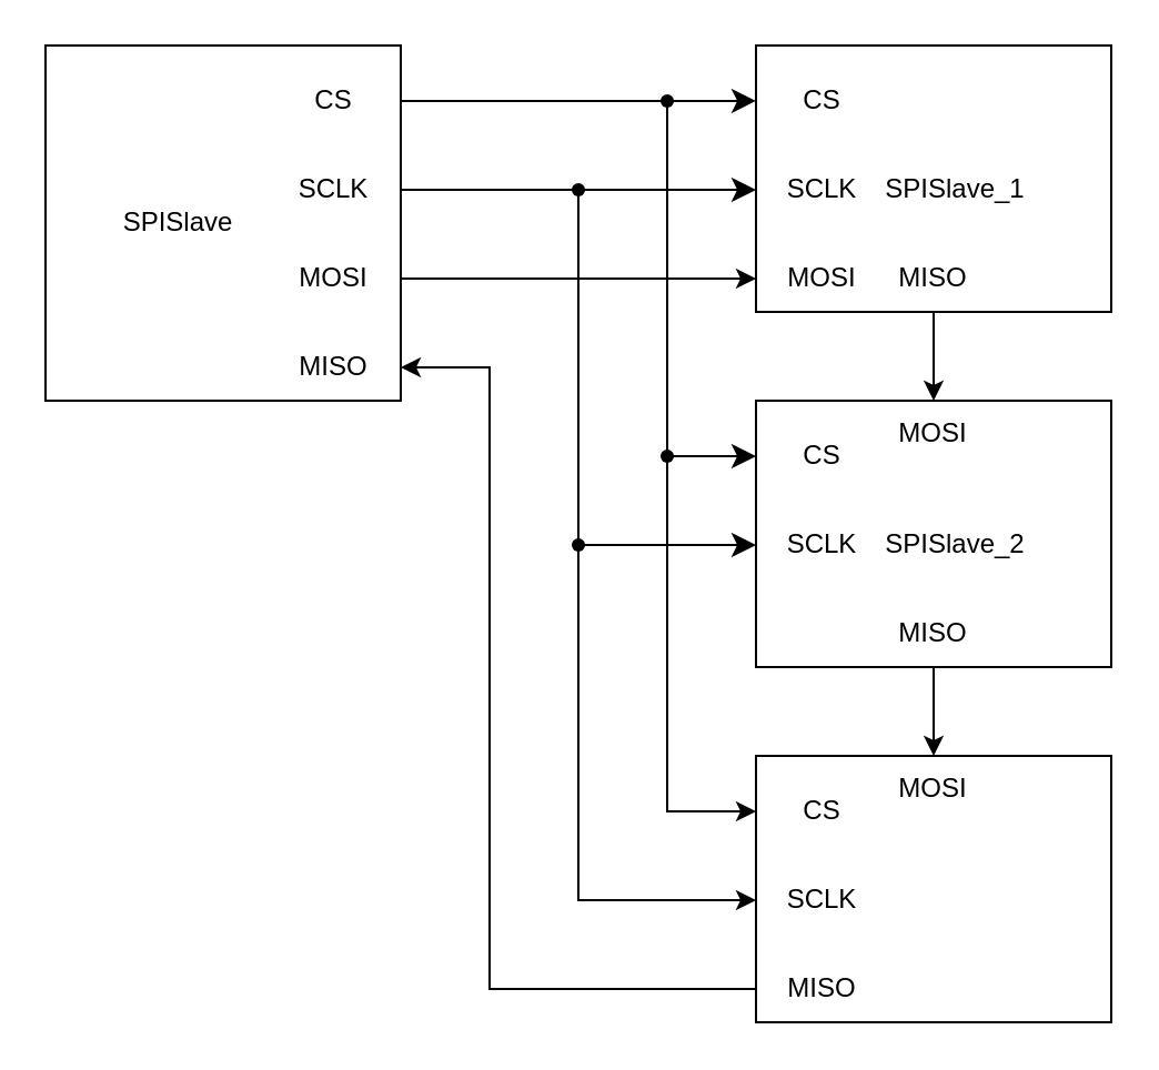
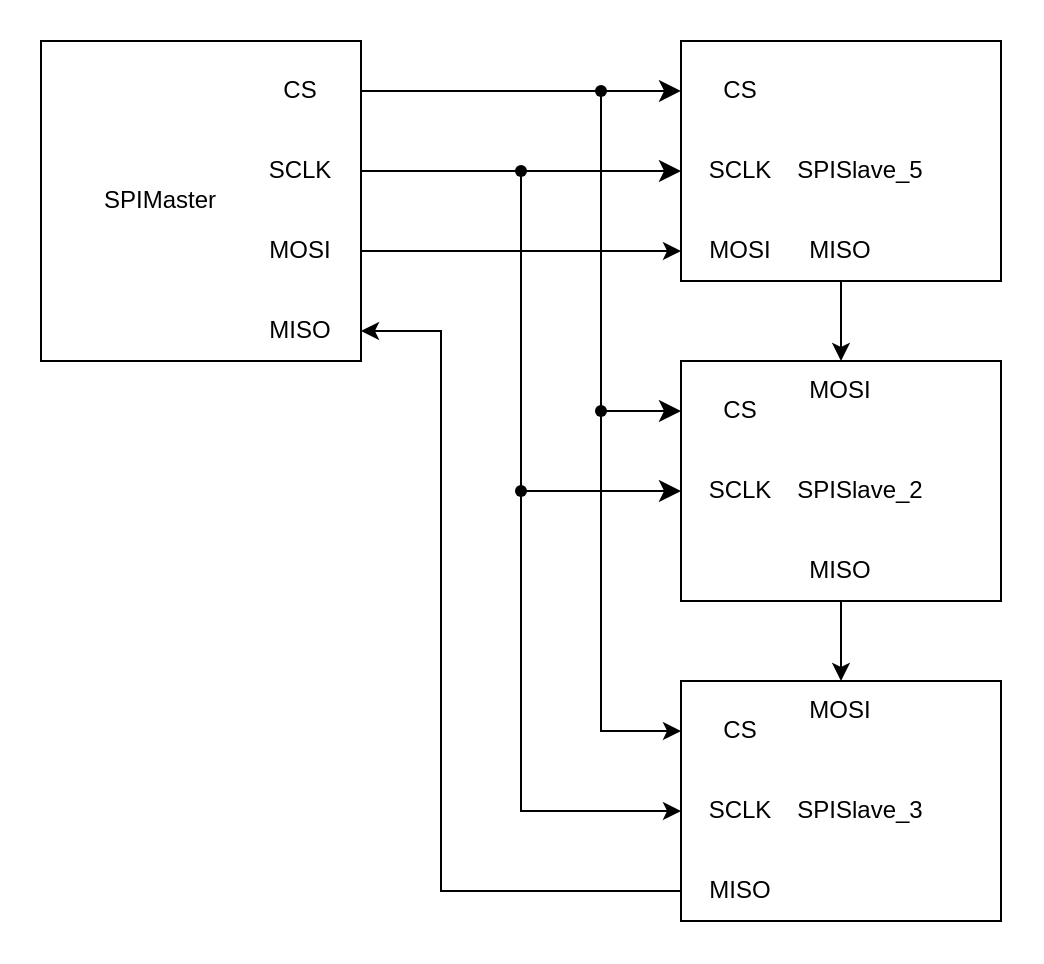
  <mxCell id="0" />
  <mxCell id="1" parent="0" />
  <mxCell id="2" value="" style="rounded=0;whiteSpace=wrap;html=1;" vertex="1" parent="1"><mxGeometry x="20" y="20" width="160" height="160" as="geometry" /></mxCell>
  <mxCell id="3" value="" style="rounded=0;whiteSpace=wrap;html=1;" vertex="1" parent="1"><mxGeometry x="340" y="20" width="160" height="120" as="geometry" /></mxCell>
  <mxCell id="4" value="MISO" style="text;html=1;strokeColor=none;fillColor=none;align=center;verticalAlign=middle;whiteSpace=wrap;rounded=0;" vertex="1" parent="1"><mxGeometry x="120" y="150" width="60" height="30" as="geometry" /></mxCell>
  <mxCell id="5" style="edgeStyle=orthogonalEdgeStyle;rounded=0;orthogonalLoop=1;jettySize=auto;html=1;exitX=1;exitY=0.5;exitDx=0;exitDy=0;" edge="1" parent="1" source="6" target="14"><mxGeometry relative="1" as="geometry" /></mxCell>
  <mxCell id="6" value="MOSI" style="text;html=1;strokeColor=none;fillColor=none;align=center;verticalAlign=middle;whiteSpace=wrap;rounded=0;" vertex="1" parent="1"><mxGeometry x="120" y="110" width="60" height="30" as="geometry" /></mxCell>
  <mxCell id="7" style="edgeStyle=orthogonalEdgeStyle;rounded=0;orthogonalLoop=1;jettySize=auto;html=1;exitX=1;exitY=0.5;exitDx=0;exitDy=0;entryX=0;entryY=0.5;entryDx=0;entryDy=0;" edge="1" parent="1" source="8" target="28"><mxGeometry relative="1" as="geometry"><Array as="points"><mxPoint x="260" y="85" /><mxPoint x="260" y="405" /></Array></mxGeometry></mxCell>
  <mxCell id="8" value="SCLK" style="text;html=1;strokeColor=none;fillColor=none;align=center;verticalAlign=middle;whiteSpace=wrap;rounded=0;" vertex="1" parent="1"><mxGeometry x="120" y="70" width="60" height="30" as="geometry" /></mxCell>
  <mxCell id="9" style="edgeStyle=orthogonalEdgeStyle;rounded=0;orthogonalLoop=1;jettySize=auto;html=1;exitDx=0;exitDy=0;entryX=0;entryY=0.5;entryDx=0;entryDy=0;exitX=1;exitY=0.5;" edge="1" parent="1" source="10" target="29"><mxGeometry relative="1" as="geometry"><mxPoint x="230" y="230" as="sourcePoint" /><Array as="points"><mxPoint x="300" y="45" /><mxPoint x="300" y="365" /></Array></mxGeometry></mxCell>
  <mxCell id="10" value="CS" style="text;html=1;strokeColor=none;fillColor=none;align=center;verticalAlign=middle;whiteSpace=wrap;rounded=0;" vertex="1" parent="1"><mxGeometry x="120" y="30" width="60" height="30" as="geometry" /></mxCell>
- <mxCell id="11" value="SPISlave" style="text;html=1;strokeColor=none;fillColor=none;align=center;verticalAlign=middle;whiteSpace=wrap;rounded=0;" vertex="1" parent="1"><mxGeometry x="50" y="85" width="60" height="30" as="geometry" /></mxCell>
+ <mxCell id="11" value="SPIMaster" style="text;html=1;strokeColor=none;fillColor=none;align=center;verticalAlign=middle;whiteSpace=wrap;rounded=0;" vertex="1" parent="1"><mxGeometry x="50" y="85" width="60" height="30" as="geometry" /></mxCell>
  <mxCell id="12" style="edgeStyle=orthogonalEdgeStyle;rounded=0;orthogonalLoop=1;jettySize=auto;html=1;exitX=0.5;exitY=1;exitDx=0;exitDy=0;" edge="1" parent="1" source="13" target="20"><mxGeometry relative="1" as="geometry" /></mxCell>
  <mxCell id="13" value="MISO" style="text;html=1;strokeColor=none;fillColor=none;align=center;verticalAlign=middle;whiteSpace=wrap;rounded=0;" vertex="1" parent="1"><mxGeometry x="390" y="110" width="60" height="30" as="geometry" /></mxCell>
  <mxCell id="14" value="MOSI" style="text;html=1;strokeColor=none;fillColor=none;align=center;verticalAlign=middle;whiteSpace=wrap;rounded=0;" vertex="1" parent="1"><mxGeometry x="340" y="110" width="60" height="30" as="geometry" /></mxCell>
  <mxCell id="15" value="SCLK" style="text;html=1;strokeColor=none;fillColor=none;align=center;verticalAlign=middle;whiteSpace=wrap;rounded=0;" vertex="1" parent="1"><mxGeometry x="340" y="70" width="60" height="30" as="geometry" /></mxCell>
  <mxCell id="16" value="CS" style="text;html=1;strokeColor=none;fillColor=none;align=center;verticalAlign=middle;whiteSpace=wrap;rounded=0;" vertex="1" parent="1"><mxGeometry x="340" y="30" width="60" height="30" as="geometry" /></mxCell>
- <mxCell id="17" value="SPISlave_1" style="text;html=1;strokeColor=none;fillColor=none;align=center;verticalAlign=middle;whiteSpace=wrap;rounded=0;" vertex="1" parent="1"><mxGeometry x="400" y="70" width="60" height="30" as="geometry" /></mxCell>
+ <mxCell id="17" value="SPISlave_5" style="text;html=1;strokeColor=none;fillColor=none;align=center;verticalAlign=middle;whiteSpace=wrap;rounded=0;" vertex="1" parent="1"><mxGeometry x="400" y="70" width="60" height="30" as="geometry" /></mxCell>
  <mxCell id="18" value="" style="rounded=0;whiteSpace=wrap;html=1;" vertex="1" parent="1"><mxGeometry x="340" y="180" width="160" height="120" as="geometry" /></mxCell>
  <mxCell id="19" value="MISO" style="text;html=1;strokeColor=none;fillColor=none;align=center;verticalAlign=middle;whiteSpace=wrap;rounded=0;" vertex="1" parent="1"><mxGeometry x="390" y="270" width="60" height="30" as="geometry" /></mxCell>
  <mxCell id="20" value="MOSI" style="text;html=1;strokeColor=none;fillColor=none;align=center;verticalAlign=middle;whiteSpace=wrap;rounded=0;" vertex="1" parent="1"><mxGeometry x="390" y="180" width="60" height="30" as="geometry" /></mxCell>
  <mxCell id="21" value="SCLK" style="text;html=1;strokeColor=none;fillColor=none;align=center;verticalAlign=middle;whiteSpace=wrap;rounded=0;" vertex="1" parent="1"><mxGeometry x="340" y="230" width="60" height="30" as="geometry" /></mxCell>
  <mxCell id="22" value="CS" style="text;html=1;strokeColor=none;fillColor=none;align=center;verticalAlign=middle;whiteSpace=wrap;rounded=0;" vertex="1" parent="1"><mxGeometry x="340" y="190" width="60" height="30" as="geometry" /></mxCell>
  <mxCell id="23" value="SPISlave_2" style="text;html=1;strokeColor=none;fillColor=none;align=center;verticalAlign=middle;whiteSpace=wrap;rounded=0;" vertex="1" parent="1"><mxGeometry x="400" y="230" width="60" height="30" as="geometry" /></mxCell>
  <mxCell id="24" value="" style="rounded=0;whiteSpace=wrap;html=1;" vertex="1" parent="1"><mxGeometry x="340" y="340" width="160" height="120" as="geometry" /></mxCell>
  <mxCell id="25" style="edgeStyle=orthogonalEdgeStyle;rounded=0;orthogonalLoop=1;jettySize=auto;html=1;exitX=0;exitY=0.5;exitDx=0;exitDy=0;entryX=1;entryY=0.5;entryDx=0;entryDy=0;" edge="1" parent="1" source="26" target="4"><mxGeometry relative="1" as="geometry"><Array as="points"><mxPoint x="220" y="445" /><mxPoint x="220" y="165" /></Array></mxGeometry></mxCell>
  <mxCell id="26" value="MISO" style="text;html=1;strokeColor=none;fillColor=none;align=center;verticalAlign=middle;whiteSpace=wrap;rounded=0;" vertex="1" parent="1"><mxGeometry x="340" y="430" width="60" height="30" as="geometry" /></mxCell>
  <mxCell id="27" value="MOSI" style="text;html=1;strokeColor=none;fillColor=none;align=center;verticalAlign=middle;whiteSpace=wrap;rounded=0;" vertex="1" parent="1"><mxGeometry x="390" y="340" width="60" height="30" as="geometry" /></mxCell>
  <mxCell id="28" value="SCLK" style="text;html=1;strokeColor=none;fillColor=none;align=center;verticalAlign=middle;whiteSpace=wrap;rounded=0;" vertex="1" parent="1"><mxGeometry x="340" y="390" width="60" height="30" as="geometry" /></mxCell>
  <mxCell id="29" value="CS" style="text;html=1;strokeColor=none;fillColor=none;align=center;verticalAlign=middle;whiteSpace=wrap;rounded=0;" vertex="1" parent="1"><mxGeometry x="340" y="350" width="60" height="30" as="geometry" /></mxCell>
+ <mxCell id="30" value="SPISlave_3" style="text;html=1;strokeColor=none;fillColor=none;align=center;verticalAlign=middle;whiteSpace=wrap;rounded=0;" vertex="1" parent="1"><mxGeometry x="400" y="390" width="60" height="30" as="geometry" /></mxCell>
  <mxCell id="31" value="" style="edgeStyle=segmentEdgeStyle;endArrow=classic;html=1;curved=0;rounded=0;endSize=8;startSize=8;" edge="1" parent="1" source="38"><mxGeometry width="50" height="50" relative="1" as="geometry"><mxPoint x="260" y="250" as="sourcePoint" /><mxPoint x="340" y="245" as="targetPoint" /><Array as="points"><mxPoint x="260" y="245" /><mxPoint x="340" y="245" /></Array></mxGeometry></mxCell>
  <mxCell id="32" value="" style="edgeStyle=segmentEdgeStyle;endArrow=classic;html=1;curved=0;rounded=0;endSize=8;startSize=8;entryX=0;entryY=0.5;entryDx=0;entryDy=0;" edge="1" parent="1" source="34"><mxGeometry width="50" height="50" relative="1" as="geometry"><mxPoint x="300" y="45" as="sourcePoint" /><mxPoint x="340" y="44.94" as="targetPoint" /><Array as="points"><mxPoint x="310" y="45" /><mxPoint x="310" y="45" /></Array></mxGeometry></mxCell>
  <mxCell id="33" value="" style="edgeStyle=segmentEdgeStyle;endArrow=classic;html=1;curved=0;rounded=0;endSize=8;startSize=8;entryDx=0;entryDy=0;" edge="1" parent="1" target="34"><mxGeometry width="50" height="50" relative="1" as="geometry"><mxPoint x="300" y="45" as="sourcePoint" /><mxPoint x="340" y="44.94" as="targetPoint" /><Array as="points" /></mxGeometry></mxCell>
  <mxCell id="34" value="" style="shape=waypoint;sketch=0;fillStyle=solid;size=6;pointerEvents=1;points=[];fillColor=none;resizable=0;rotatable=0;perimeter=centerPerimeter;snapToPoint=1;" vertex="1" parent="1"><mxGeometry x="290" y="35" width="20" height="20" as="geometry" /></mxCell>
  <mxCell id="35" style="edgeStyle=orthogonalEdgeStyle;rounded=0;orthogonalLoop=1;jettySize=auto;html=1;exitX=0.5;exitY=1;exitDx=0;exitDy=0;entryX=0.5;entryY=0;entryDx=0;entryDy=0;" edge="1" parent="1" source="19" target="27"><mxGeometry relative="1" as="geometry" /></mxCell>
  <mxCell id="36" value="" style="edgeStyle=segmentEdgeStyle;endArrow=classic;html=1;curved=0;rounded=0;endSize=8;startSize=8;entryX=0;entryY=0.5;entryDx=0;entryDy=0;" edge="1" parent="1" source="41" target="22"><mxGeometry width="50" height="50" relative="1" as="geometry"><mxPoint x="300" y="205" as="sourcePoint" /><mxPoint x="210" y="200" as="targetPoint" /></mxGeometry></mxCell>
  <mxCell id="37" value="" style="edgeStyle=segmentEdgeStyle;endArrow=classic;html=1;curved=0;rounded=0;endSize=8;startSize=8;entryX=0;entryY=0.5;entryDx=0;entryDy=0;" edge="1" parent="1" source="40" target="15"><mxGeometry width="50" height="50" relative="1" as="geometry"><mxPoint x="260" y="85" as="sourcePoint" /><mxPoint x="210" y="210" as="targetPoint" /></mxGeometry></mxCell>
  <mxCell id="38" value="" style="shape=waypoint;sketch=0;fillStyle=solid;size=6;pointerEvents=1;points=[];fillColor=none;resizable=0;rotatable=0;perimeter=centerPerimeter;snapToPoint=1;" vertex="1" parent="1"><mxGeometry x="250" y="235" width="20" height="20" as="geometry" /></mxCell>
  <mxCell id="39" value="" style="edgeStyle=segmentEdgeStyle;endArrow=classic;html=1;curved=0;rounded=0;endSize=8;startSize=8;entryDx=0;entryDy=0;" edge="1" parent="1" target="40"><mxGeometry width="50" height="50" relative="1" as="geometry"><mxPoint x="260" y="85" as="sourcePoint" /><mxPoint x="340" y="85" as="targetPoint" /></mxGeometry></mxCell>
  <mxCell id="40" value="" style="shape=waypoint;sketch=0;fillStyle=solid;size=6;pointerEvents=1;points=[];fillColor=none;resizable=0;rotatable=0;perimeter=centerPerimeter;snapToPoint=1;" vertex="1" parent="1"><mxGeometry x="250" y="75" width="20" height="20" as="geometry" /></mxCell>
  <mxCell id="41" value="" style="shape=waypoint;sketch=0;fillStyle=solid;size=6;pointerEvents=1;points=[];fillColor=none;resizable=0;rotatable=0;perimeter=centerPerimeter;snapToPoint=1;" vertex="1" parent="1"><mxGeometry x="290" y="195" width="20" height="20" as="geometry" /></mxCell>
